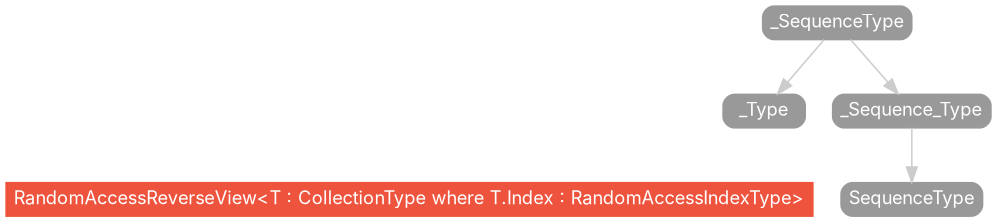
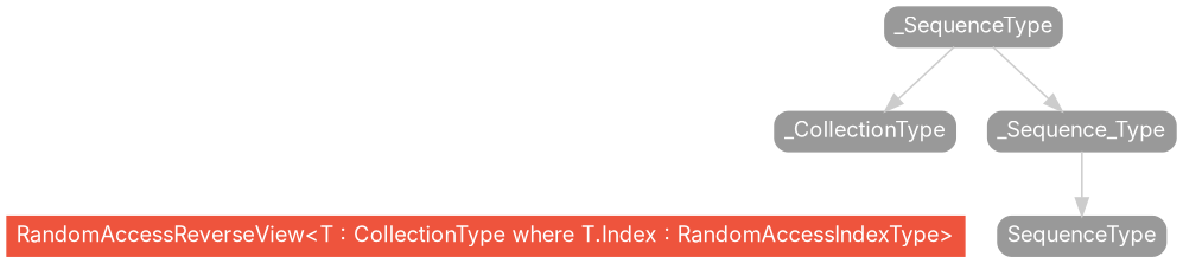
  strict digraph {
    fontname=Inter
    node [color="#999999" fillcolor="#999999" fontcolor=white fontname=Inter fontsize=12 margin="0.07,0.05" shape=box style="filled,rounded"]
    edge [color="#cccccc" fontname=Inter]
    "RandomAccessReverseView<T : CollectionType where T.Index : RandomAccessIndexType>" [color="#ee543d" fillcolor="#ee543d" height=0.3 style=filled]
    SequenceType [height=0.3]
-   _CollectionType [height=0.3 label=_Type]
+   _CollectionType [height=0.3]
    _SequenceType [height=0.3]
    _Sequence_Type [height=0.3]
    subgraph sub_1 {
      rank=max
      "RandomAccessReverseView<T : CollectionType where T.Index : RandomAccessIndexType>"
    }
    _SequenceType -> _CollectionType
    _SequenceType -> _Sequence_Type
    _Sequence_Type -> SequenceType
  }
